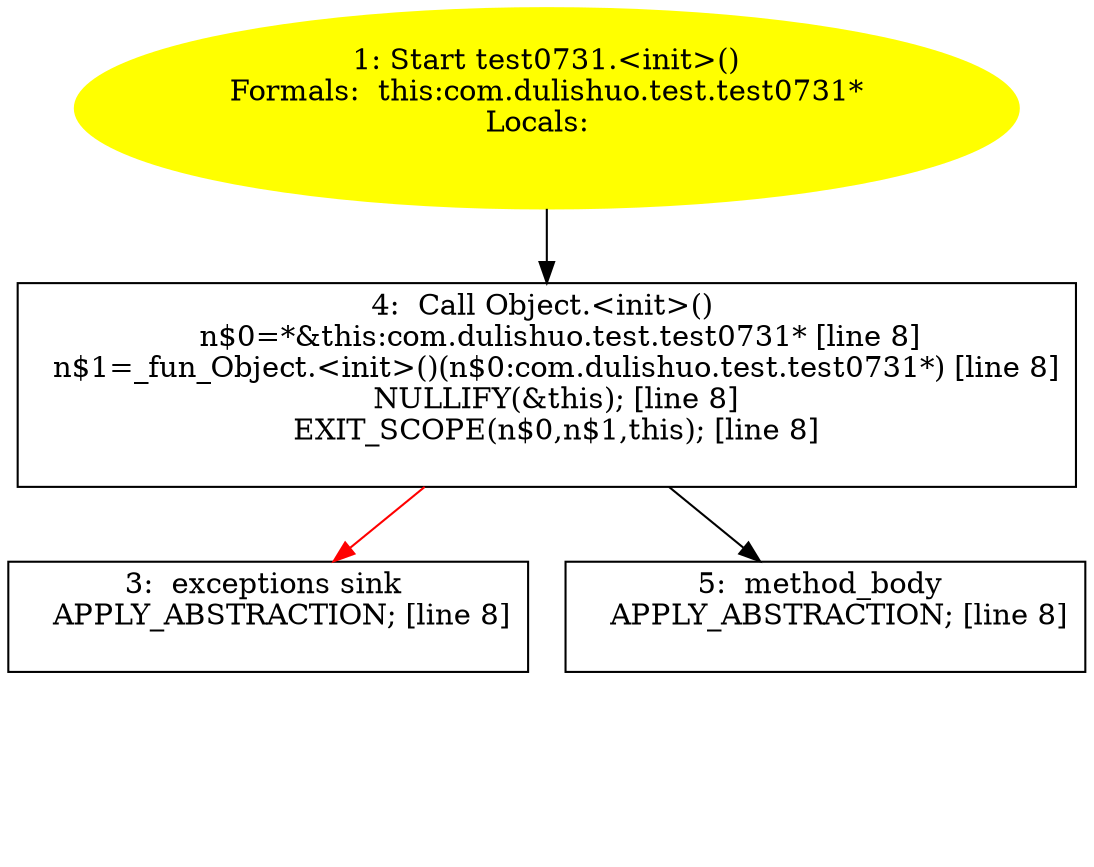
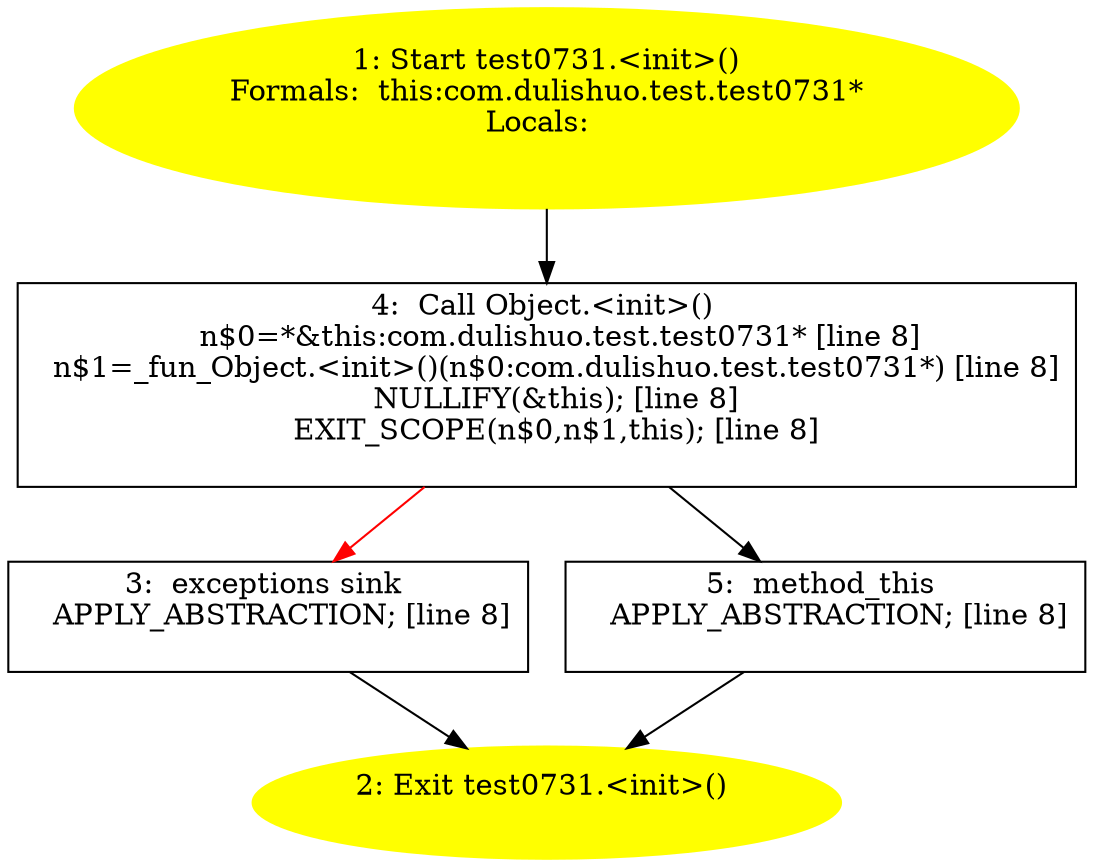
  digraph {
    node [shape=box]
    n1 [color=yellow label="1: Start test0731.<init>()\nFormals:  this:com.dulishuo.test.test0731*\nLocals:  \n  " style=filled shape=""]
    n2 [label="4:  Call Object.<init>() \n   n$0=*&this:com.dulishuo.test.test0731* [line 8]\n  n$1=_fun_Object.<init>()(n$0:com.dulishuo.test.test0731*) [line 8]\n  NULLIFY(&this); [line 8]\n  EXIT_SCOPE(n$0,n$1,this); [line 8]\n "]
    n3 [label="3:  exceptions sink \n   APPLY_ABSTRACTION; [line 8]\n "]
-   n4 [label="5:  method_body \n   APPLY_ABSTRACTION; [line 8]\n "]
+   n4 [label="5:  method_this \n   APPLY_ABSTRACTION; [line 8]\n "]
+   n5 [color=yellow label="2: Exit test0731.<init>() \n  " style=filled shape=""]
    n1 -> n2
    n2 -> n3 [color=red]
    n2 -> n4
+   n3 -> n5
+   n4 -> n5
  }
